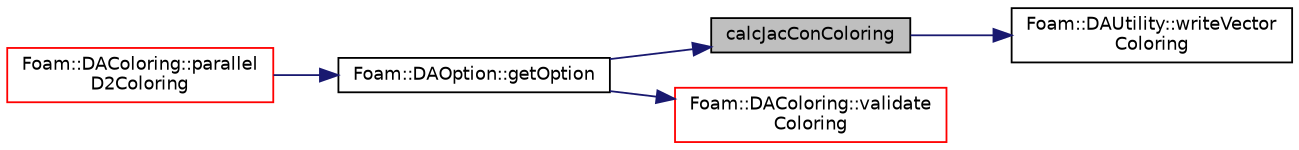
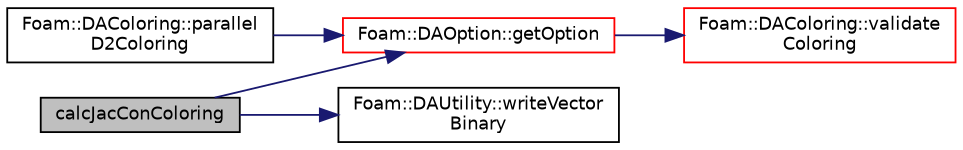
  digraph {
    rankdir=LR
    node [color=black fontname=Helvetica fontsize=10 shape=record]
    edge [color=midnightblue fontname=Helvetica fontsize=10 labelfontname=Helvetica labelfontsize=10 style=solid]
    n1 [fillcolor=grey75 fontcolor=black height=0.2 label=calcJacConColoring style=filled width=0.4]
-   n2 [height=0.2 label="Foam::DAOption::getOption" width=0.4]
-   n3 [height=0.2 label="Foam::DAUtility::writeVector\lColoring" width=0.4]
+   n2 [color=red height=0.2 label="Foam::DAOption::getOption" width=0.4]
+   n3 [height=0.2 label="Foam::DAUtility::writeVector\lBinary" width=0.4]
    n4 [color=red height=0.2 label="Foam::DAColoring::validate\lColoring" width=0.4]
-   n5 [color=red height=0.2 label="Foam::DAColoring::parallel\lD2Coloring" width=0.4]
-   n2 -> n1
+   n5 [height=0.2 label="Foam::DAColoring::parallel\lD2Coloring" width=0.4]
+   n1 -> n2
    n1 -> n3
    n2 -> n4
    n5 -> n2
  }
